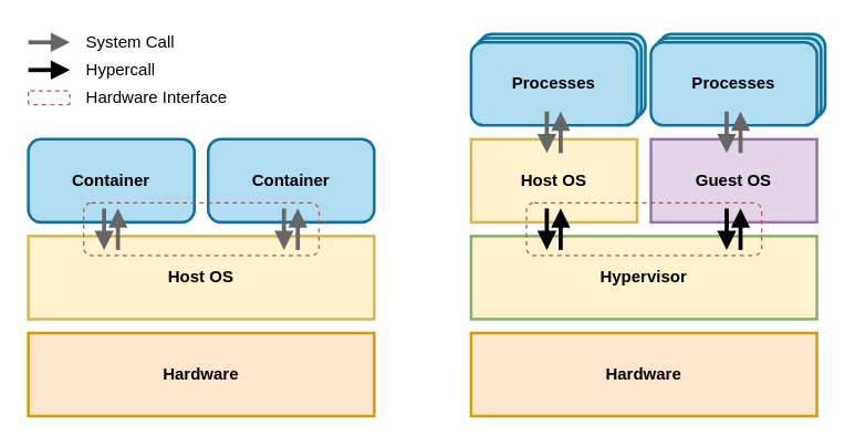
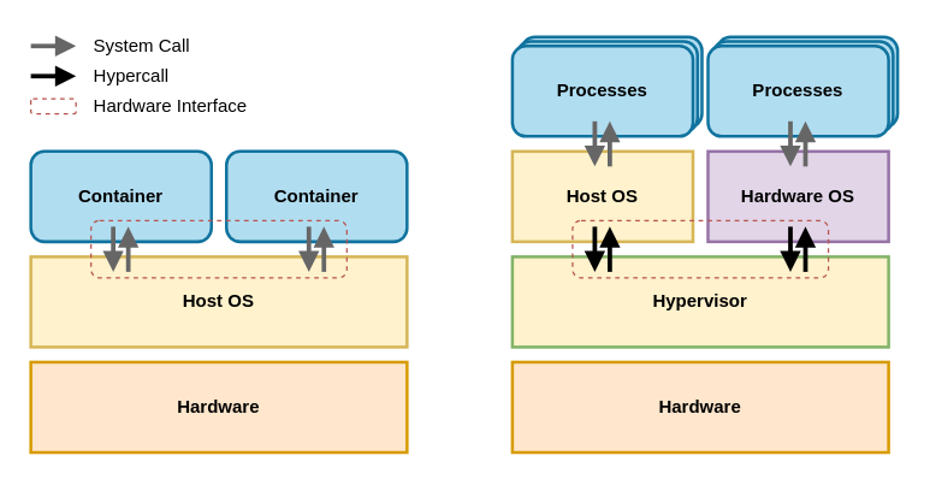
  <mxCell id="0" />
  <mxCell id="1" parent="0" />
  <mxCell id="2" value="Processes" style="rounded=1;whiteSpace=wrap;html=1;fillColor=#b1ddf0;strokeColor=#10739e;fontStyle=1;strokeWidth=2;" vertex="1" parent="1"><mxGeometry x="346" y="24" width="120" height="60" as="geometry" /></mxCell>
  <mxCell id="3" value="Processes" style="rounded=1;whiteSpace=wrap;html=1;fillColor=#b1ddf0;strokeColor=#10739e;fontStyle=1;strokeWidth=2;" vertex="1" parent="1"><mxGeometry x="343" y="27" width="120" height="60" as="geometry" /></mxCell>
  <mxCell id="4" value="Container" style="rounded=1;whiteSpace=wrap;html=1;fillColor=#b1ddf0;strokeColor=#10739e;fontStyle=1;strokeWidth=2;" vertex="1" parent="1"><mxGeometry x="20" y="100" width="120" height="60" as="geometry" /></mxCell>
  <mxCell id="5" value="Host OS" style="rounded=0;whiteSpace=wrap;html=1;fillColor=#fff2cc;strokeColor=#d6b656;strokeWidth=2;fontStyle=1" vertex="1" parent="1"><mxGeometry x="20" y="170" width="250" height="60" as="geometry" /></mxCell>
  <mxCell id="6" value="Container" style="rounded=1;whiteSpace=wrap;html=1;fillColor=#b1ddf0;strokeColor=#10739e;fontStyle=1;strokeWidth=2;" vertex="1" parent="1"><mxGeometry x="150" y="100" width="120" height="60" as="geometry" /></mxCell>
  <mxCell id="7" value="Host OS" style="rounded=0;whiteSpace=wrap;html=1;fontFamily=Helvetica;fontSize=12;fontColor=#000000;align=center;strokeColor=#d6b656;strokeWidth=2;fillColor=#fff2cc;fontStyle=1" vertex="1" parent="1"><mxGeometry x="340" y="100" width="120" height="60" as="geometry" /></mxCell>
  <mxCell id="8" value="Hypervisor" style="rounded=0;whiteSpace=wrap;html=1;fillColor=#fff2cc;strokeColor=#82b366;strokeWidth=2;fontStyle=1;" vertex="1" parent="1"><mxGeometry x="340" y="170" width="250" height="60" as="geometry" /></mxCell>
- <mxCell id="9" value="Guest OS" style="rounded=0;whiteSpace=wrap;html=1;fontFamily=Helvetica;fontSize=12;fontColor=#000000;align=center;strokeColor=#9673a6;strokeWidth=2;fillColor=#e1d5e7;fontStyle=1" vertex="1" parent="1"><mxGeometry x="470" y="100" width="120" height="60" as="geometry" /></mxCell>
+ <mxCell id="9" value="Hardware OS" style="rounded=0;whiteSpace=wrap;html=1;fontFamily=Helvetica;fontSize=12;fontColor=#000000;align=center;strokeColor=#9673a6;strokeWidth=2;fillColor=#e1d5e7;fontStyle=1" vertex="1" parent="1"><mxGeometry x="470" y="100" width="120" height="60" as="geometry" /></mxCell>
  <mxCell id="10" value="Processes" style="rounded=1;whiteSpace=wrap;html=1;fillColor=#b1ddf0;strokeColor=#10739e;fontStyle=1;strokeWidth=2;" vertex="1" parent="1"><mxGeometry x="340" y="30" width="120" height="60" as="geometry" /></mxCell>
  <mxCell id="11" value="" style="endArrow=block;html=1;strokeWidth=3;fillColor=#f5f5f5;strokeColor=#666666;endFill=1;" edge="1" parent="1"><mxGeometry width="50" height="50" relative="1" as="geometry"><mxPoint x="74.76" y="150" as="sourcePoint" /><mxPoint x="74.76" y="180" as="targetPoint" /></mxGeometry></mxCell>
  <mxCell id="12" value="" style="endArrow=none;html=1;startArrow=block;startFill=1;endFill=0;strokeWidth=3;fillColor=#f5f5f5;strokeColor=#666666;" edge="1" parent="1"><mxGeometry width="50" height="50" relative="1" as="geometry"><mxPoint x="84.76" y="150" as="sourcePoint" /><mxPoint x="84.76" y="180" as="targetPoint" /></mxGeometry></mxCell>
  <mxCell id="13" value="" style="endArrow=block;html=1;strokeWidth=3;fillColor=#f5f5f5;strokeColor=#666666;endFill=1;" edge="1" parent="1"><mxGeometry width="50" height="50" relative="1" as="geometry"><mxPoint x="204.76" y="150" as="sourcePoint" /><mxPoint x="204.76" y="180" as="targetPoint" /></mxGeometry></mxCell>
  <mxCell id="14" value="" style="endArrow=none;html=1;startArrow=block;startFill=1;endFill=0;strokeWidth=3;fillColor=#f5f5f5;strokeColor=#666666;" edge="1" parent="1"><mxGeometry width="50" height="50" relative="1" as="geometry"><mxPoint x="214.76" y="150" as="sourcePoint" /><mxPoint x="214.76" y="180" as="targetPoint" /></mxGeometry></mxCell>
  <mxCell id="15" value="" style="endArrow=block;html=1;strokeWidth=3;endFill=1;" edge="1" parent="1"><mxGeometry width="50" height="50" relative="1" as="geometry"><mxPoint x="394.76" y="150" as="sourcePoint" /><mxPoint x="394.76" y="180" as="targetPoint" /></mxGeometry></mxCell>
  <mxCell id="16" value="" style="endArrow=none;html=1;startArrow=block;startFill=1;endFill=0;strokeWidth=3;" edge="1" parent="1"><mxGeometry width="50" height="50" relative="1" as="geometry"><mxPoint x="404.76" y="150" as="sourcePoint" /><mxPoint x="404.76" y="180" as="targetPoint" /></mxGeometry></mxCell>
  <mxCell id="17" value="" style="endArrow=block;html=1;strokeWidth=3;endFill=1;" edge="1" parent="1"><mxGeometry width="50" height="50" relative="1" as="geometry"><mxPoint x="524.76" y="150" as="sourcePoint" /><mxPoint x="524.76" y="180" as="targetPoint" /></mxGeometry></mxCell>
  <mxCell id="18" value="" style="endArrow=none;html=1;startArrow=block;startFill=1;endFill=0;strokeWidth=3;" edge="1" parent="1"><mxGeometry width="50" height="50" relative="1" as="geometry"><mxPoint x="534.76" y="150" as="sourcePoint" /><mxPoint x="534.76" y="180" as="targetPoint" /></mxGeometry></mxCell>
  <mxCell id="19" value="" style="endArrow=block;html=1;strokeWidth=3;fillColor=#f5f5f5;strokeColor=#666666;endFill=1;" edge="1" parent="1"><mxGeometry width="50" height="50" relative="1" as="geometry"><mxPoint x="394.76" y="80" as="sourcePoint" /><mxPoint x="394.76" y="110" as="targetPoint" /></mxGeometry></mxCell>
  <mxCell id="20" value="" style="endArrow=none;html=1;startArrow=block;startFill=1;endFill=0;strokeWidth=3;fillColor=#f5f5f5;strokeColor=#666666;" edge="1" parent="1"><mxGeometry width="50" height="50" relative="1" as="geometry"><mxPoint x="404.76" y="80" as="sourcePoint" /><mxPoint x="404.76" y="110" as="targetPoint" /></mxGeometry></mxCell>
  <mxCell id="21" value="Hardware" style="rounded=0;whiteSpace=wrap;html=1;fillColor=#ffe6cc;strokeColor=#d79b00;strokeWidth=2;fontStyle=1" vertex="1" parent="1"><mxGeometry x="20" y="240" width="250" height="60" as="geometry" /></mxCell>
  <mxCell id="22" value="Hardware" style="rounded=0;whiteSpace=wrap;html=1;fillColor=#ffe6cc;strokeColor=#d79b00;strokeWidth=2;fontStyle=1" vertex="1" parent="1"><mxGeometry x="340" y="240" width="250" height="60" as="geometry" /></mxCell>
  <mxCell id="23" value="" style="rounded=1;whiteSpace=wrap;html=1;strokeWidth=1;dashed=1;strokeColor=#b85450;fillColor=none;" vertex="1" parent="1"><mxGeometry x="60" y="146" width="170" height="38" as="geometry" /></mxCell>
  <mxCell id="24" value="" style="endArrow=block;html=1;strokeWidth=3;fillColor=#f5f5f5;strokeColor=#666666;endFill=1;" edge="1" parent="1"><mxGeometry width="50" height="50" relative="1" as="geometry"><mxPoint x="20" y="30" as="sourcePoint" /><mxPoint x="50" y="30" as="targetPoint" /></mxGeometry></mxCell>
  <mxCell id="25" value="" style="endArrow=block;html=1;strokeWidth=3;endFill=1;" edge="1" parent="1"><mxGeometry width="50" height="50" relative="1" as="geometry"><mxPoint x="20" y="50" as="sourcePoint" /><mxPoint x="50" y="50" as="targetPoint" /></mxGeometry></mxCell>
  <mxCell id="26" value="System Call" style="text;html=1;align=left;verticalAlign=middle;resizable=0;points=[];autosize=1;strokeColor=none;" vertex="1" parent="1"><mxGeometry x="60" y="20" width="80" height="20" as="geometry" /></mxCell>
  <mxCell id="27" value="Hypercall" style="text;html=1;align=left;verticalAlign=middle;resizable=0;points=[];autosize=1;strokeColor=none;" vertex="1" parent="1"><mxGeometry x="60" y="40" width="70" height="20" as="geometry" /></mxCell>
  <mxCell id="28" value="Hardware Interface" style="text;html=1;align=left;verticalAlign=middle;resizable=0;points=[];autosize=1;strokeColor=none;" vertex="1" parent="1"><mxGeometry x="60" y="60" width="120" height="20" as="geometry" /></mxCell>
  <mxCell id="29" value="" style="rounded=1;whiteSpace=wrap;html=1;dashed=1;strokeWidth=1;align=left;strokeColor=#b85450;fillColor=none;" vertex="1" parent="1"><mxGeometry x="20" y="65" width="30" height="10" as="geometry" /></mxCell>
  <mxCell id="30" value="" style="rounded=1;whiteSpace=wrap;html=1;strokeWidth=1;dashed=1;strokeColor=#b85450;fillColor=none;" vertex="1" parent="1"><mxGeometry x="380" y="146" width="170" height="38" as="geometry" /></mxCell>
  <mxCell id="31" value="Processes" style="rounded=1;whiteSpace=wrap;html=1;fillColor=#b1ddf0;strokeColor=#10739e;fontStyle=1;strokeWidth=2;" vertex="1" parent="1"><mxGeometry x="476" y="24" width="120" height="60" as="geometry" /></mxCell>
  <mxCell id="32" value="Processes" style="rounded=1;whiteSpace=wrap;html=1;fillColor=#b1ddf0;strokeColor=#10739e;fontStyle=1;strokeWidth=2;" vertex="1" parent="1"><mxGeometry x="473" y="27" width="120" height="60" as="geometry" /></mxCell>
  <mxCell id="33" value="Processes" style="rounded=1;whiteSpace=wrap;html=1;fillColor=#b1ddf0;strokeColor=#10739e;fontStyle=1;strokeWidth=2;" vertex="1" parent="1"><mxGeometry x="470" y="30" width="120" height="60" as="geometry" /></mxCell>
  <mxCell id="34" value="" style="endArrow=block;html=1;strokeWidth=3;fillColor=#f5f5f5;strokeColor=#666666;endFill=1;" edge="1" parent="1"><mxGeometry width="50" height="50" relative="1" as="geometry"><mxPoint x="524.76" y="80" as="sourcePoint" /><mxPoint x="524.76" y="110" as="targetPoint" /></mxGeometry></mxCell>
  <mxCell id="35" value="" style="endArrow=none;html=1;startArrow=block;startFill=1;endFill=0;strokeWidth=3;fillColor=#f5f5f5;strokeColor=#666666;" edge="1" parent="1"><mxGeometry width="50" height="50" relative="1" as="geometry"><mxPoint x="534.76" y="80" as="sourcePoint" /><mxPoint x="534.76" y="110" as="targetPoint" /></mxGeometry></mxCell>
